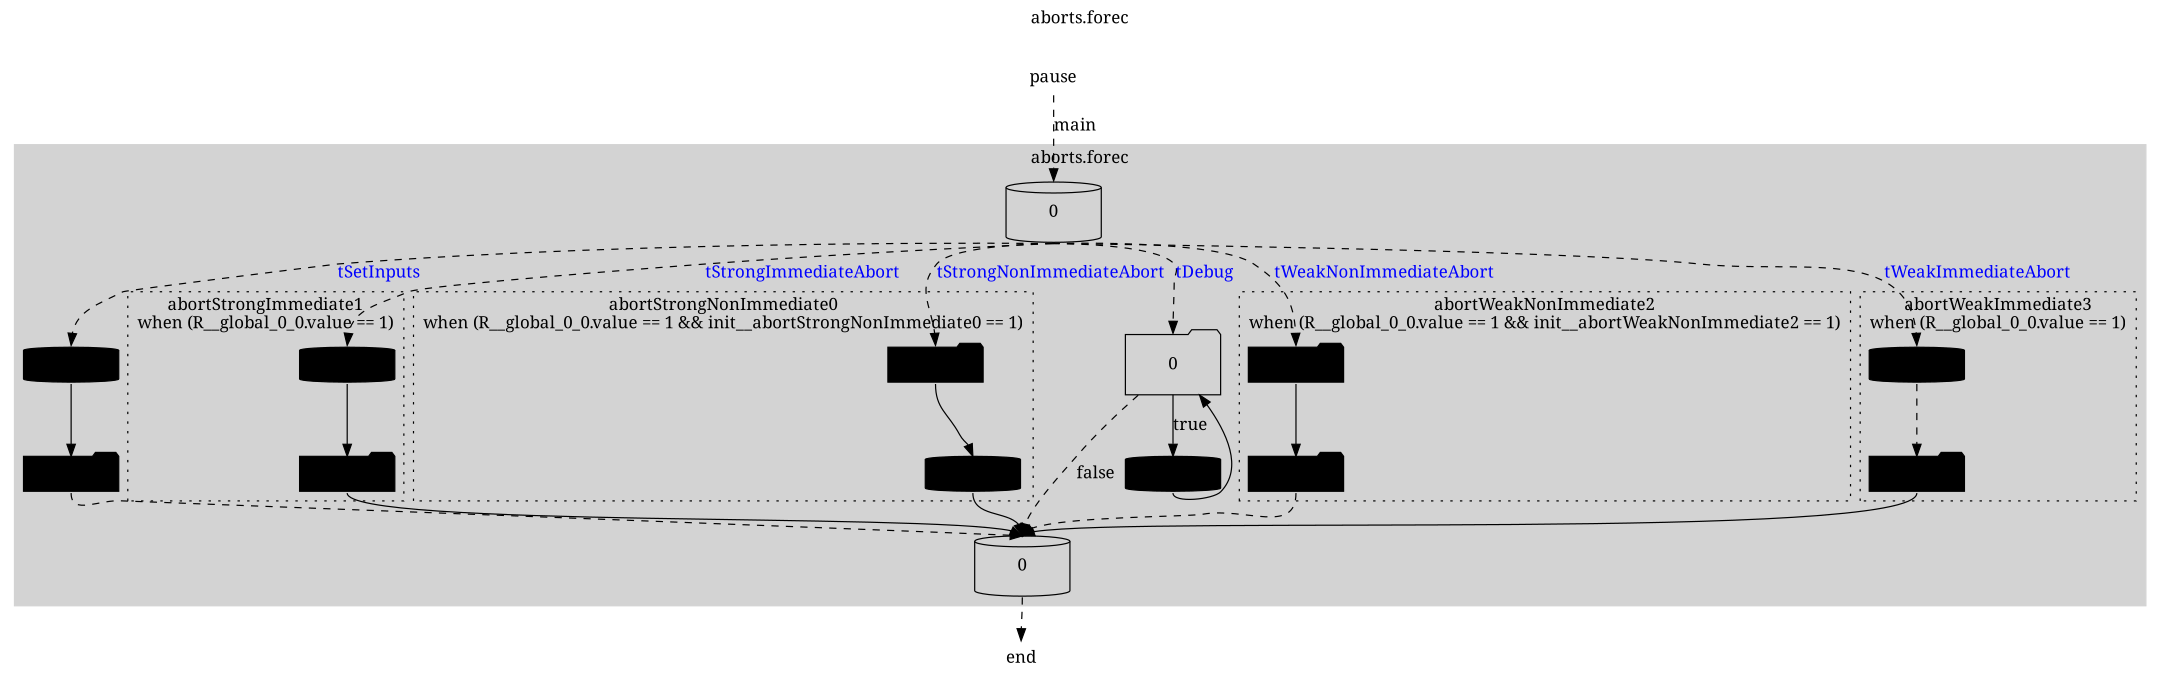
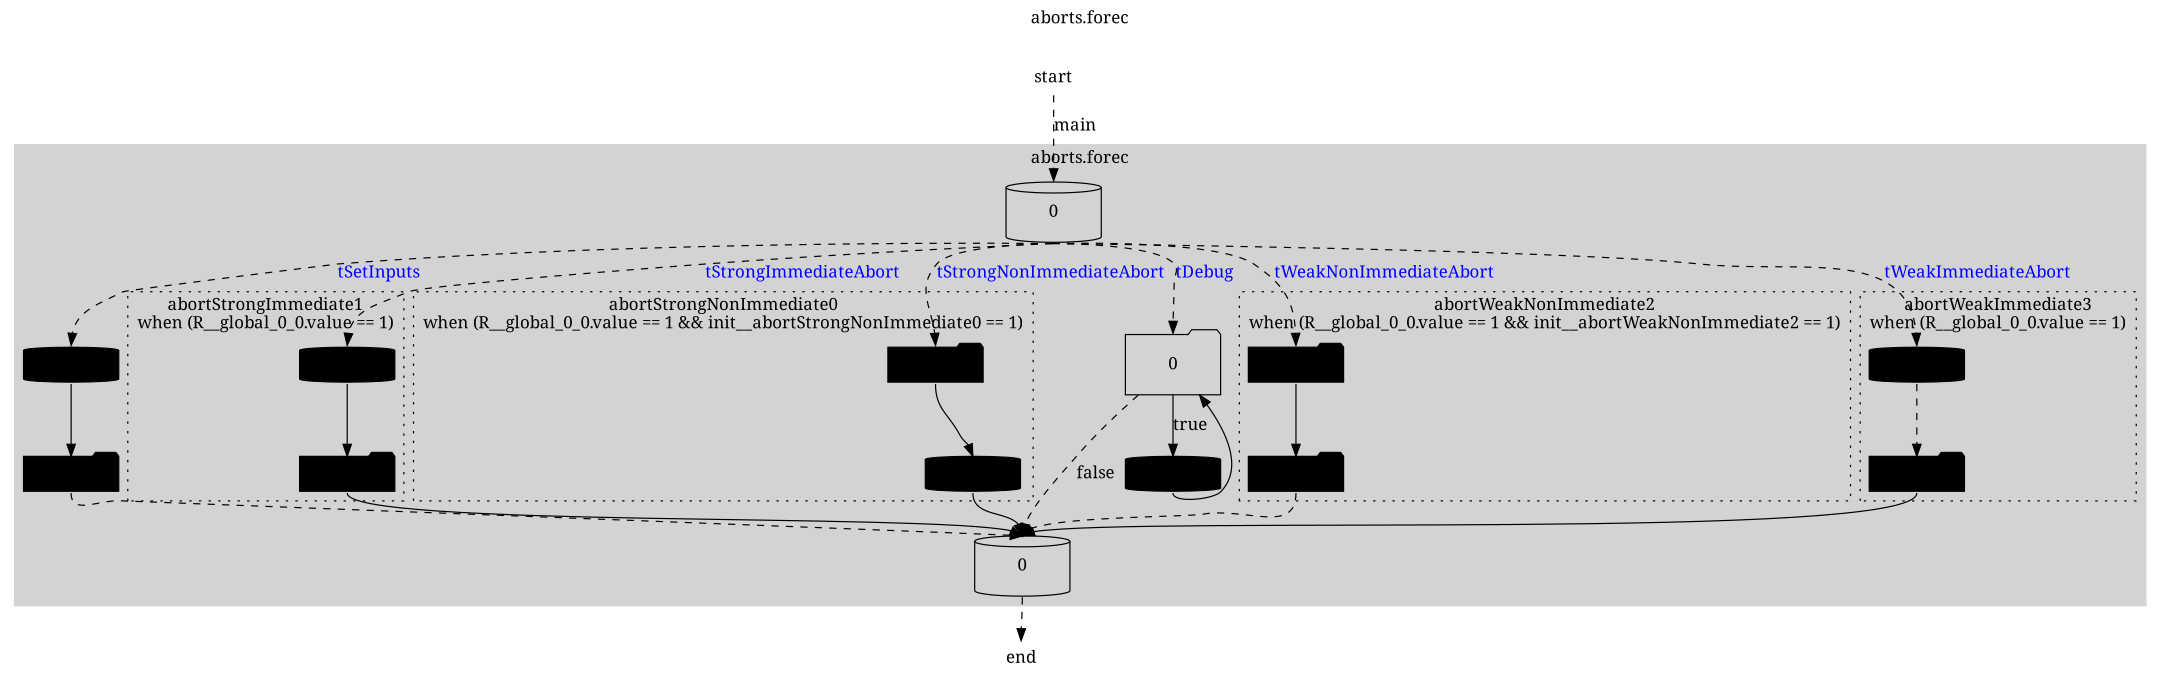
  digraph {
    label="aborts.forec"
    labeljust=c
    labelloc=t
    ordering=out
    fontname="Noto Serif"
    node [fixedsize=true shape=cylinder fontname="Noto Serif" fillcolor=black style=filled]
    edge [style=invis fontname="Noto Serif" headport=n tailport=s]
    n1 [height=0.7 label=0 width=1.1 fillcolor="" style=""]
    pause0_0 [height=0.4 width=1.1]
    n3 [height=0.7 label=0 shape=folder width=1.1 fillcolor="" style=""]
    pause2_6 [height=0.4 shape=folder width=1.1]
    pause4_10 [height=0.4 width=1.1]
    pause6_14 [height=0.4 shape=folder width=1.1]
    pause8_18 [height=0.4 width=1.1]
    n8 [height=0.7 label=0 width=1.1 fillcolor="" style=""]
    pause1_1 [height=0.4 shape=folder width=1.1]
    pause10_3 [height=0.4 width=1.1]
    pause3_7 [height=0.4 width=1.1]
    pause5_11 [height=0.4 shape=folder width=1.1]
    pause7_15 [height=0.4 shape=folder width=1.1]
    pause9_19 [height=0.4 shape=folder width=1.1]
-   start [height=0.4 shape=plaintext width=1.1 label=pause fillcolor="" style=""]
+   start [height=0.4 shape=plaintext width=1.1 fillcolor="" style=""]
    end [height=0.4 shape=plaintext width=1.1 fillcolor="" style=""]
    subgraph sub_1 {
      n1
      pause0_0
      n3
      pause2_6
      pause4_10
      pause6_14
      pause8_18
      n8
      pause1_1
      pause10_3
      pause3_7
      pause5_11
      pause7_15
      pause9_19
    }
    subgraph sub_2 {
      n1
      n8
      start
      end
    }
    subgraph cluster_3 {
      color=lightgrey
      style=filled
      n1
      pause0_0
      n8
      pause1_1
      subgraph cluster_4 {
        color=lightgrey
        style=invis
        n3
        pause10_3
      }
      subgraph cluster_5 {
        color=black
        label="abortStrongNonImmediate0\nwhen (R__global_0_0.value == 1 && init__abortStrongNonImmediate0 == 1)"
        style=dotted
        pause2_6
        pause3_7
      }
      subgraph cluster_6 {
        color=black
        label="abortStrongImmediate1\nwhen (R__global_0_0.value == 1)"
        style=dotted
        pause4_10
        pause5_11
      }
      subgraph cluster_7 {
        color=black
        label="abortWeakNonImmediate2\nwhen (R__global_0_0.value == 1 && init__abortWeakNonImmediate2 == 1)"
        style=dotted
        pause6_14
        pause7_15
      }
      subgraph cluster_8 {
        color=black
        label="abortWeakImmediate3\nwhen (R__global_0_0.value == 1)"
        style=dotted
        pause8_18
        pause9_19
      }
    }
    n1 -> pause0_0 [headport="" tailport=""]
    n1 -> pause0_0 [fontcolor=blue label=tSetInputs sametail=0 style=dashed]
    n1 -> n3 [headport="" tailport=""]
    n1 -> n3 [fontcolor=blue label=tDebug sametail=0 style=dashed]
    n1 -> pause2_6 [headport="" tailport=""]
    n1 -> pause2_6 [fontcolor=blue label=tStrongNonImmediateAbort sametail=0 style=dashed]
    n1 -> pause4_10 [headport="" tailport=""]
    n1 -> pause4_10 [fontcolor=blue label=tStrongImmediateAbort sametail=0 style=dashed]
    n1 -> pause6_14 [headport="" tailport=""]
    n1 -> pause6_14 [fontcolor=blue label=tWeakNonImmediateAbort sametail=0 style=dashed]
    n1 -> pause8_18 [headport="" tailport=""]
    n1 -> pause8_18 [fontcolor=blue label=tWeakImmediateAbort sametail=0 style=dashed]
    pause0_0 -> pause1_1 [style=solid]
    n3 -> n8 [label=false style=dashed tailport=""]
    n3 -> pause10_3 [label=true weight=2 style=solid]
    pause2_6 -> pause3_7 [style=solid]
    pause4_10 -> pause5_11 [style=solid]
    pause6_14 -> pause7_15 [style=solid]
    pause8_18 -> pause9_19 [style=dashed]
    n8 -> end [headport="" tailport=""]
    n8 -> end [style=dashed]
    pause1_1 -> n8 [headport="" tailport=""]
    pause1_1 -> n8 [style=dashed]
    pause10_3 -> n3 [constraint=false style=solid headport=""]
    pause10_3 -> n8 [headport="" tailport=""]
    pause3_7 -> n8 [headport="" tailport=""]
    pause3_7 -> n8 [style=solid]
    pause5_11 -> n8 [headport="" tailport=""]
    pause5_11 -> n8 [style=solid]
    pause7_15 -> n8 [headport="" tailport=""]
    pause7_15 -> n8 [style=dashed]
    pause9_19 -> n8 [headport="" tailport=""]
    pause9_19 -> n8 [style=solid]
    start -> n1 [headport="" tailport=""]
    start -> n1 [label=main weight=2 style=dashed]
  }
